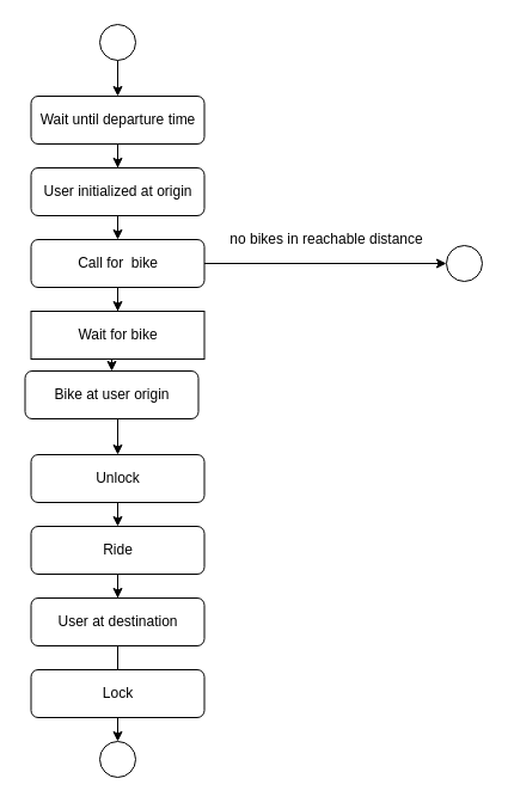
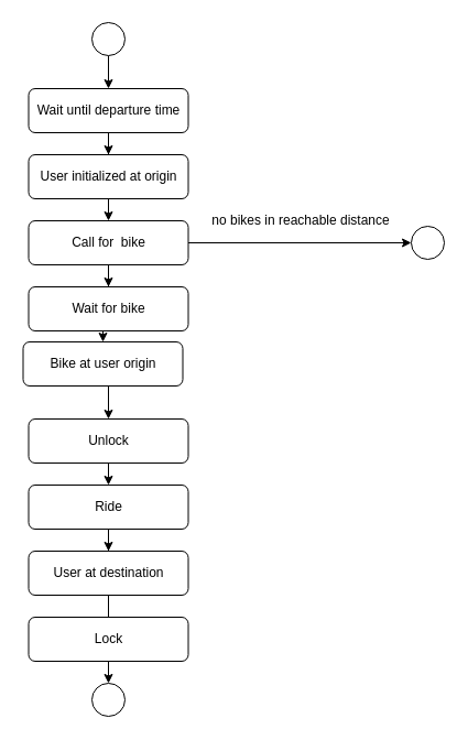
  <mxCell id="0" />
  <mxCell id="1" parent="0" />
  <mxCell id="2" style="edgeStyle=orthogonalEdgeStyle;rounded=0;orthogonalLoop=1;jettySize=auto;html=1;exitX=0.5;exitY=1;exitDx=0;exitDy=0;" parent="1" source="3" target="7" edge="1"><mxGeometry relative="1" as="geometry" /></mxCell>
  <mxCell id="3" value="Wait until departure time" style="rounded=1;whiteSpace=wrap;html=1;fontSize=12;glass=0;strokeWidth=1;shadow=0;" parent="1" vertex="1"><mxGeometry x="25.5" y="80" width="145" height="40" as="geometry" /></mxCell>
  <mxCell id="4" style="edgeStyle=orthogonalEdgeStyle;rounded=0;orthogonalLoop=1;jettySize=auto;html=1;exitX=0.5;exitY=1;exitDx=0;exitDy=0;entryX=0.5;entryY=0;entryDx=0;entryDy=0;" parent="1" source="5" target="3" edge="1"><mxGeometry relative="1" as="geometry" /></mxCell>
  <mxCell id="5" value="" style="ellipse;whiteSpace=wrap;html=1;aspect=fixed;" parent="1" vertex="1"><mxGeometry x="83" y="20" width="30" height="30" as="geometry" /></mxCell>
  <mxCell id="6" style="edgeStyle=orthogonalEdgeStyle;rounded=0;orthogonalLoop=1;jettySize=auto;html=1;exitX=0.5;exitY=1;exitDx=0;exitDy=0;entryX=0.5;entryY=0;entryDx=0;entryDy=0;" edge="1" parent="1" source="7" target="10"><mxGeometry relative="1" as="geometry" /></mxCell>
  <mxCell id="7" value="User initialized at origin" style="rounded=1;whiteSpace=wrap;html=1;fontSize=12;glass=0;strokeWidth=1;shadow=0;" parent="1" vertex="1"><mxGeometry x="25.5" y="140" width="145" height="40" as="geometry" /></mxCell>
  <mxCell id="8" style="edgeStyle=orthogonalEdgeStyle;rounded=0;orthogonalLoop=1;jettySize=auto;html=1;entryX=0;entryY=0.5;entryDx=0;entryDy=0;" parent="1" source="10" target="22" edge="1"><mxGeometry relative="1" as="geometry" /></mxCell>
  <mxCell id="9" style="edgeStyle=orthogonalEdgeStyle;rounded=0;orthogonalLoop=1;jettySize=auto;html=1;entryX=0.5;entryY=0;entryDx=0;entryDy=0;" parent="1" source="10" target="12" edge="1"><mxGeometry relative="1" as="geometry" /></mxCell>
  <mxCell id="10" value="Call for&amp;nbsp; bike" style="rounded=1;whiteSpace=wrap;html=1;fontSize=12;glass=0;strokeWidth=1;shadow=0;" parent="1" vertex="1"><mxGeometry x="25.5" y="200" width="145" height="40" as="geometry" /></mxCell>
  <mxCell id="11" style="edgeStyle=orthogonalEdgeStyle;rounded=0;orthogonalLoop=1;jettySize=auto;html=1;exitX=0.5;exitY=1;exitDx=0;exitDy=0;entryX=0.5;entryY=0;entryDx=0;entryDy=0;" parent="1" source="12" target="14" edge="1"><mxGeometry relative="1" as="geometry" /></mxCell>
- <mxCell id="12" value="Wait for bike" style="whiteSpace=wrap;html=1;fontSize=12;glass=0;strokeWidth=1;shadow=0;rounded=0;" parent="1" vertex="1"><mxGeometry x="25.5" y="260" width="145" height="40" as="geometry" /></mxCell>
+ <mxCell id="12" value="Wait for bike" style="rounded=1;whiteSpace=wrap;html=1;fontSize=12;glass=0;strokeWidth=1;shadow=0;" parent="1" vertex="1"><mxGeometry x="25.5" y="260" width="145" height="40" as="geometry" /></mxCell>
  <mxCell id="13" style="edgeStyle=orthogonalEdgeStyle;rounded=0;orthogonalLoop=1;jettySize=auto;html=1;exitX=0.5;exitY=1;exitDx=0;exitDy=0;entryX=0.5;entryY=0;entryDx=0;entryDy=0;" parent="1" source="14" target="16" edge="1"><mxGeometry relative="1" as="geometry" /></mxCell>
  <mxCell id="14" value="Bike at user origin" style="rounded=1;whiteSpace=wrap;html=1;fontSize=12;glass=0;strokeWidth=1;shadow=0;" parent="1" vertex="1"><mxGeometry x="20.5" y="310" width="145" height="40" as="geometry" /></mxCell>
  <mxCell id="15" style="edgeStyle=orthogonalEdgeStyle;rounded=0;orthogonalLoop=1;jettySize=auto;html=1;exitX=0.5;exitY=1;exitDx=0;exitDy=0;entryX=0.5;entryY=0;entryDx=0;entryDy=0;" parent="1" source="16" edge="1"><mxGeometry relative="1" as="geometry"><mxPoint x="98" y="440" as="targetPoint" /></mxGeometry></mxCell>
  <mxCell id="16" value="Unlock" style="rounded=1;whiteSpace=wrap;html=1;fontSize=12;glass=0;strokeWidth=1;shadow=0;" parent="1" vertex="1"><mxGeometry x="25.5" y="380" width="145" height="40" as="geometry" /></mxCell>
  <mxCell id="17" style="edgeStyle=orthogonalEdgeStyle;rounded=0;orthogonalLoop=1;jettySize=auto;html=1;exitX=0.5;exitY=1;exitDx=0;exitDy=0;entryX=0.5;entryY=0;entryDx=0;entryDy=0;" parent="1" source="18" target="21" edge="1"><mxGeometry relative="1" as="geometry" /></mxCell>
  <mxCell id="18" value="Lock" style="rounded=1;whiteSpace=wrap;html=1;fontSize=12;glass=0;strokeWidth=1;shadow=0;" parent="1" vertex="1"><mxGeometry x="25.5" y="560" width="145" height="40" as="geometry" /></mxCell>
  <mxCell id="19" style="edgeStyle=orthogonalEdgeStyle;rounded=0;orthogonalLoop=1;jettySize=auto;html=1;exitX=0.5;exitY=1;exitDx=0;exitDy=0;entryX=0.5;entryY=0;entryDx=0;entryDy=0;endArrow=none;" parent="1" source="20" target="18" edge="1"><mxGeometry relative="1" as="geometry" /></mxCell>
  <mxCell id="20" value="User at destination" style="rounded=1;whiteSpace=wrap;html=1;fontSize=12;glass=0;strokeWidth=1;shadow=0;" parent="1" vertex="1"><mxGeometry x="25.5" y="500" width="145" height="40" as="geometry" /></mxCell>
  <mxCell id="21" value="" style="ellipse;whiteSpace=wrap;html=1;aspect=fixed;" parent="1" vertex="1"><mxGeometry x="83" y="620" width="30" height="30" as="geometry" /></mxCell>
  <mxCell id="22" value="" style="ellipse;whiteSpace=wrap;html=1;aspect=fixed;" parent="1" vertex="1"><mxGeometry x="373" y="205" width="30" height="30" as="geometry" /></mxCell>
  <mxCell id="23" value="no bikes in reachable distance" style="text;html=1;strokeColor=none;fillColor=none;align=center;verticalAlign=middle;whiteSpace=wrap;rounded=0;" parent="1" vertex="1"><mxGeometry x="173" y="190" width="200" height="20" as="geometry" /></mxCell>
  <mxCell id="24" style="edgeStyle=orthogonalEdgeStyle;rounded=0;orthogonalLoop=1;jettySize=auto;html=1;exitX=0.5;exitY=1;exitDx=0;exitDy=0;" parent="1" source="25" target="20" edge="1"><mxGeometry relative="1" as="geometry" /></mxCell>
  <mxCell id="25" value="&lt;div&gt;Ride&lt;/div&gt;" style="rounded=1;whiteSpace=wrap;html=1;fontSize=12;glass=0;strokeWidth=1;shadow=0;" parent="1" vertex="1"><mxGeometry x="25.5" y="440" width="145" height="40" as="geometry" /></mxCell>
